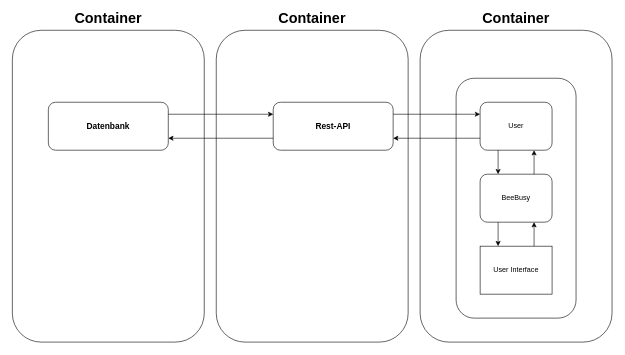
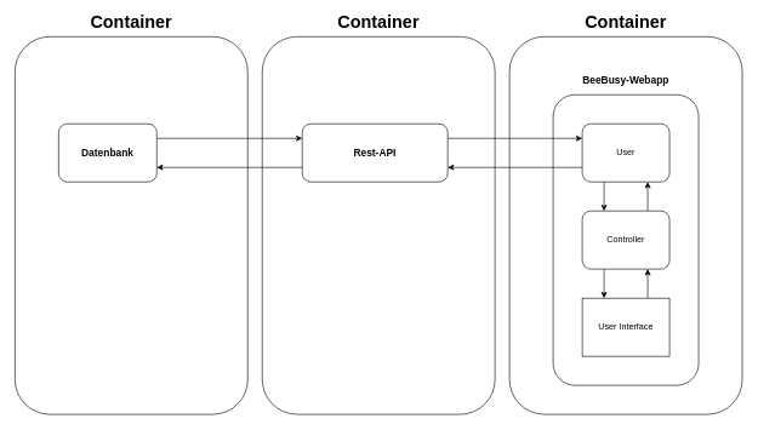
  <mxCell id="0" />
  <mxCell id="1" parent="0" />
  <mxCell id="2" value="" style="rounded=1;whiteSpace=wrap;html=1;fillColor=none;" vertex="1" parent="1"><mxGeometry x="20" y="50" width="320" height="520" as="geometry" /></mxCell>
  <mxCell id="3" value="" style="rounded=1;whiteSpace=wrap;html=1;fillColor=none;" vertex="1" parent="1"><mxGeometry x="360" y="50" width="320" height="520" as="geometry" /></mxCell>
  <mxCell id="4" value="" style="rounded=1;whiteSpace=wrap;html=1;fillColor=none;" vertex="1" parent="1"><mxGeometry x="700" y="50" width="320" height="520" as="geometry" /></mxCell>
  <mxCell id="5" value="&lt;font style=&quot;font-size: 24px&quot;&gt;&lt;b&gt;Container&lt;/b&gt;&lt;/font&gt;" style="text;html=1;strokeColor=none;fillColor=none;align=center;verticalAlign=middle;whiteSpace=wrap;rounded=0;" vertex="1" parent="1"><mxGeometry x="796.25" y="20" width="127.5" height="20" as="geometry" /></mxCell>
  <mxCell id="6" value="" style="rounded=1;whiteSpace=wrap;html=1;fillColor=none;" vertex="1" parent="1"><mxGeometry x="760" y="130" width="200" height="400" as="geometry" /></mxCell>
  <mxCell id="7" style="edgeStyle=orthogonalEdgeStyle;rounded=0;orthogonalLoop=1;jettySize=auto;html=1;exitX=1;exitY=0.25;exitDx=0;exitDy=0;entryX=0;entryY=0.25;entryDx=0;entryDy=0;" edge="1" parent="1" source="8" target="11"><mxGeometry relative="1" as="geometry" /></mxCell>
- <mxCell id="8" value="&lt;b&gt;&lt;font style=&quot;font-size: 14px&quot;&gt;Datenbank&lt;/font&gt;&lt;/b&gt;" style="rounded=1;whiteSpace=wrap;html=1;fillColor=none;" vertex="1" parent="1"><mxGeometry x="80" y="170" width="200" height="80" as="geometry" /></mxCell>
+ <mxCell id="8" value="&lt;b&gt;&lt;font style=&quot;font-size: 14px&quot;&gt;Datenbank&lt;/font&gt;&lt;/b&gt;" style="rounded=1;whiteSpace=wrap;html=1;fillColor=none;" vertex="1" parent="1"><mxGeometry x="80" y="170" width="135" height="80" as="geometry" /></mxCell>
  <mxCell id="9" style="edgeStyle=orthogonalEdgeStyle;rounded=0;orthogonalLoop=1;jettySize=auto;html=1;exitX=0;exitY=0.75;exitDx=0;exitDy=0;entryX=1;entryY=0.75;entryDx=0;entryDy=0;" edge="1" parent="1" source="11" target="8"><mxGeometry relative="1" as="geometry" /></mxCell>
  <mxCell id="10" style="edgeStyle=orthogonalEdgeStyle;rounded=0;orthogonalLoop=1;jettySize=auto;html=1;exitX=1;exitY=0.25;exitDx=0;exitDy=0;entryX=0;entryY=0.25;entryDx=0;entryDy=0;" edge="1" parent="1" source="11" target="15"><mxGeometry relative="1" as="geometry" /></mxCell>
- <mxCell id="11" value="&lt;b&gt;&lt;font style=&quot;font-size: 14px&quot;&gt;Rest-API&lt;/font&gt;&lt;/b&gt;" style="rounded=1;whiteSpace=wrap;html=1;fillColor=none;" vertex="1" parent="1"><mxGeometry x="455" y="170" width="200" height="80" as="geometry" /></mxCell>
+ <mxCell id="11" value="&lt;b&gt;&lt;font style=&quot;font-size: 14px&quot;&gt;Rest-API&lt;/font&gt;&lt;/b&gt;" style="rounded=1;whiteSpace=wrap;html=1;fillColor=none;" vertex="1" parent="1"><mxGeometry x="415" y="170" width="200" height="80" as="geometry" /></mxCell>
+ <mxCell id="12" value="&lt;font style=&quot;font-size: 14px&quot;&gt;&lt;b&gt;BeeBusy-Webapp&lt;/b&gt;&lt;/font&gt;" style="text;html=1;strokeColor=none;fillColor=none;align=center;verticalAlign=middle;whiteSpace=wrap;rounded=0;" vertex="1" parent="1"><mxGeometry x="791.25" y="100" width="137.5" height="20" as="geometry" /></mxCell>
  <mxCell id="13" style="edgeStyle=orthogonalEdgeStyle;rounded=0;orthogonalLoop=1;jettySize=auto;html=1;exitX=0.25;exitY=1;exitDx=0;exitDy=0;entryX=0.25;entryY=0;entryDx=0;entryDy=0;" edge="1" parent="1" source="15" target="18"><mxGeometry relative="1" as="geometry" /></mxCell>
  <mxCell id="14" style="edgeStyle=orthogonalEdgeStyle;rounded=0;orthogonalLoop=1;jettySize=auto;html=1;exitX=0;exitY=0.75;exitDx=0;exitDy=0;entryX=1;entryY=0.75;entryDx=0;entryDy=0;" edge="1" parent="1" source="15" target="11"><mxGeometry relative="1" as="geometry" /></mxCell>
  <mxCell id="15" value="User" style="rounded=1;whiteSpace=wrap;html=1;fillColor=none;" vertex="1" parent="1"><mxGeometry x="800" y="170" width="120" height="80" as="geometry" /></mxCell>
  <mxCell id="16" style="edgeStyle=orthogonalEdgeStyle;rounded=0;orthogonalLoop=1;jettySize=auto;html=1;exitX=0.25;exitY=1;exitDx=0;exitDy=0;entryX=0.25;entryY=0;entryDx=0;entryDy=0;" edge="1" parent="1" source="18" target="20"><mxGeometry relative="1" as="geometry" /></mxCell>
  <mxCell id="17" style="edgeStyle=orthogonalEdgeStyle;rounded=0;orthogonalLoop=1;jettySize=auto;html=1;exitX=0.75;exitY=0;exitDx=0;exitDy=0;entryX=0.75;entryY=1;entryDx=0;entryDy=0;" edge="1" parent="1" source="18" target="15"><mxGeometry relative="1" as="geometry" /></mxCell>
- <mxCell id="18" value="BeeBusy" style="rounded=1;whiteSpace=wrap;html=1;fillColor=none;" vertex="1" parent="1"><mxGeometry x="800" y="290" width="120" height="80" as="geometry" /></mxCell>
+ <mxCell id="18" value="Controller" style="rounded=1;whiteSpace=wrap;html=1;fillColor=none;" vertex="1" parent="1"><mxGeometry x="800" y="290" width="120" height="80" as="geometry" /></mxCell>
  <mxCell id="19" style="edgeStyle=orthogonalEdgeStyle;rounded=0;orthogonalLoop=1;jettySize=auto;html=1;exitX=0.75;exitY=0;exitDx=0;exitDy=0;entryX=0.75;entryY=1;entryDx=0;entryDy=0;" edge="1" parent="1" source="20" target="18"><mxGeometry relative="1" as="geometry" /></mxCell>
  <mxCell id="20" value="User Interface" style="whiteSpace=wrap;html=1;fillColor=none;rounded=0;" vertex="1" parent="1"><mxGeometry x="800" y="410" width="120" height="80" as="geometry" /></mxCell>
  <mxCell id="21" value="&lt;font style=&quot;font-size: 24px&quot;&gt;&lt;b&gt;Container&lt;/b&gt;&lt;/font&gt;" style="text;html=1;strokeColor=none;fillColor=none;align=center;verticalAlign=middle;whiteSpace=wrap;rounded=0;" vertex="1" parent="1"><mxGeometry x="456.25" y="20" width="127.5" height="20" as="geometry" /></mxCell>
  <mxCell id="22" value="&lt;font style=&quot;font-size: 24px&quot;&gt;&lt;b&gt;Container&lt;/b&gt;&lt;/font&gt;" style="text;html=1;strokeColor=none;fillColor=none;align=center;verticalAlign=middle;whiteSpace=wrap;rounded=0;" vertex="1" parent="1"><mxGeometry x="116.25" y="20" width="127.5" height="20" as="geometry" /></mxCell>
